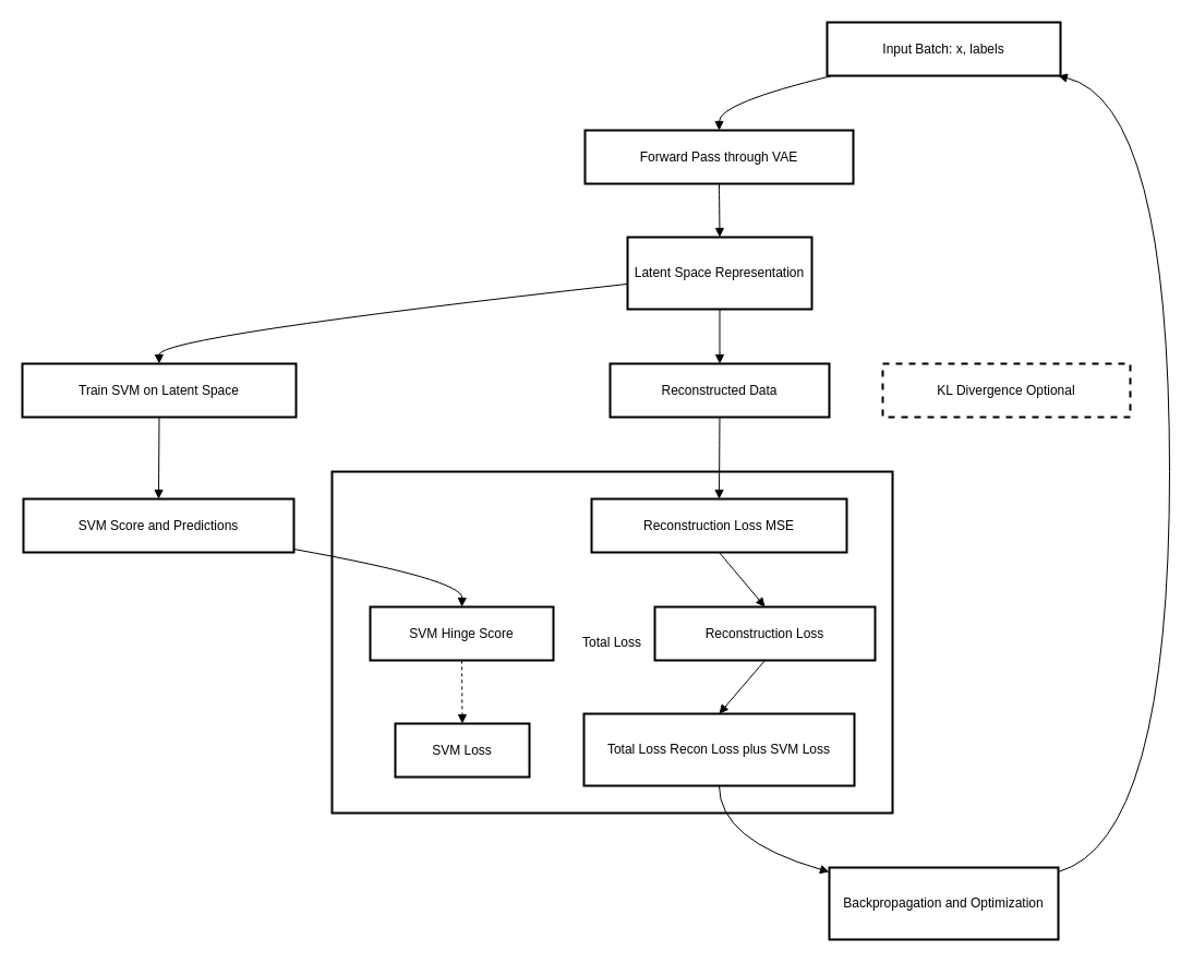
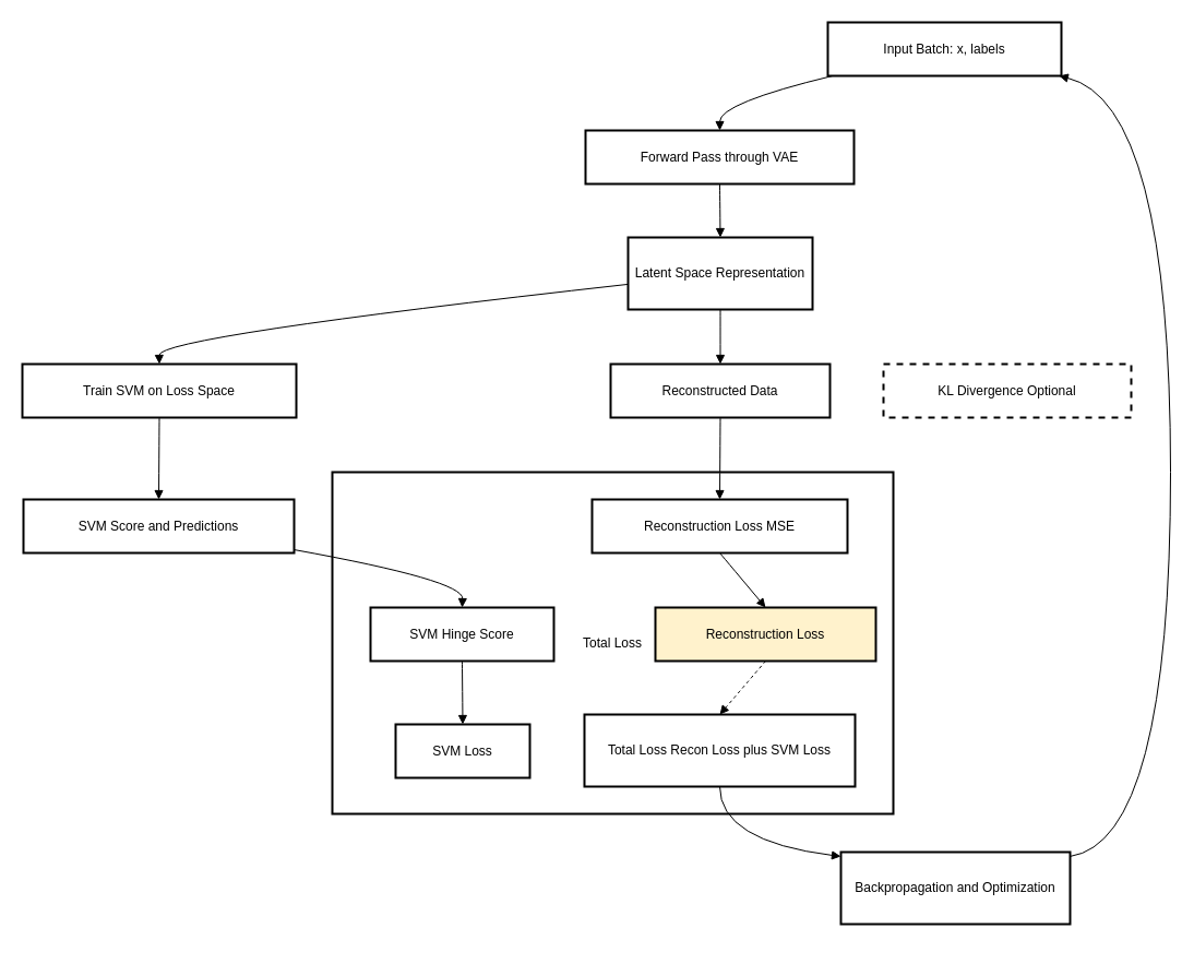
  <mxCell id="0" />
  <mxCell id="1" parent="0" />
  <mxCell id="2" value="Total Loss" style="whiteSpace=wrap;strokeWidth=2;" vertex="1" parent="1"><mxGeometry x="304" y="432" width="514" height="313" as="geometry" /></mxCell>
  <mxCell id="3" value="Input Batch: x, labels" style="whiteSpace=wrap;strokeWidth=2;" vertex="1" parent="1"><mxGeometry x="758" y="20" width="214" height="49" as="geometry" /></mxCell>
  <mxCell id="4" value="Forward Pass through VAE" style="whiteSpace=wrap;strokeWidth=2;" vertex="1" parent="1"><mxGeometry x="536" y="119" width="246" height="49" as="geometry" /></mxCell>
  <mxCell id="5" value="Latent Space Representation" style="whiteSpace=wrap;strokeWidth=2;" vertex="1" parent="1"><mxGeometry x="575" y="217" width="169" height="66" as="geometry" /></mxCell>
  <mxCell id="6" value="Reconstructed Data" style="whiteSpace=wrap;strokeWidth=2;" vertex="1" parent="1"><mxGeometry x="559" y="333" width="201" height="49" as="geometry" /></mxCell>
- <mxCell id="7" value="Train SVM on Latent Space" style="whiteSpace=wrap;strokeWidth=2;" vertex="1" parent="1"><mxGeometry x="20" y="333" width="251" height="49" as="geometry" /></mxCell>
+ <mxCell id="7" value="Train SVM on Loss Space" style="whiteSpace=wrap;strokeWidth=2;" vertex="1" parent="1"><mxGeometry x="20" y="333" width="251" height="49" as="geometry" /></mxCell>
  <mxCell id="8" value="SVM Score and Predictions" style="whiteSpace=wrap;strokeWidth=2;" vertex="1" parent="1"><mxGeometry x="21" y="457" width="248" height="49" as="geometry" /></mxCell>
  <mxCell id="9" value="SVM Hinge Score" style="whiteSpace=wrap;strokeWidth=2;" vertex="1" parent="1"><mxGeometry x="339" y="556" width="168" height="49" as="geometry" /></mxCell>
  <mxCell id="10" value="Reconstruction Loss MSE" style="whiteSpace=wrap;strokeWidth=2;" vertex="1" parent="1"><mxGeometry x="542" y="457" width="234" height="49" as="geometry" /></mxCell>
  <mxCell id="11" value="KL Divergence Optional" style="whiteSpace=wrap;strokeWidth=2;dashed=1;" vertex="1" parent="1"><mxGeometry x="809" y="333" width="227" height="49" as="geometry" /></mxCell>
- <mxCell id="12" value="Reconstruction Loss" style="whiteSpace=wrap;strokeWidth=2;" vertex="1" parent="1"><mxGeometry x="600" y="556" width="202" height="49" as="geometry" /></mxCell>
+ <mxCell id="12" value="Reconstruction Loss" style="whiteSpace=wrap;strokeWidth=2;fillColor=#fff2cc;" vertex="1" parent="1"><mxGeometry x="600" y="556" width="202" height="49" as="geometry" /></mxCell>
  <mxCell id="13" value="SVM Loss" style="whiteSpace=wrap;strokeWidth=2;" vertex="1" parent="1"><mxGeometry x="362" y="663" width="123" height="49" as="geometry" /></mxCell>
  <mxCell id="14" value="Total Loss Recon Loss plus SVM Loss" style="whiteSpace=wrap;strokeWidth=2;" vertex="1" parent="1"><mxGeometry x="535" y="654" width="248" height="66" as="geometry" /></mxCell>
- <mxCell id="15" value="Backpropagation and Optimization" style="whiteSpace=wrap;strokeWidth=2;" vertex="1" parent="1"><mxGeometry x="760" y="795" width="210" height="66" as="geometry" /></mxCell>
+ <mxCell id="15" value="Backpropagation and Optimization" style="whiteSpace=wrap;strokeWidth=2;" vertex="1" parent="1"><mxGeometry x="770" y="780" width="210" height="66" as="geometry" /></mxCell>
  <mxCell id="16" value="" style="curved=1;startArrow=none;endArrow=block;exitX=0.03;exitY=0.99;entryX=0.5;entryY=-0.01;rounded=0;" edge="1" parent="1" source="3" target="4"><mxGeometry relative="1" as="geometry"><Array as="points"><mxPoint x="659" y="94" /></Array></mxGeometry></mxCell>
  <mxCell id="17" value="" style="curved=1;startArrow=none;endArrow=block;exitX=0.5;exitY=0.98;entryX=0.5;entryY=0;rounded=0;" edge="1" parent="1" source="4" target="5"><mxGeometry relative="1" as="geometry"><Array as="points" /></mxGeometry></mxCell>
  <mxCell id="18" value="" style="curved=1;startArrow=none;endArrow=block;exitX=0.5;exitY=1.01;entryX=0.5;entryY=0.01;rounded=0;" edge="1" parent="1" source="5" target="6"><mxGeometry relative="1" as="geometry"><Array as="points" /></mxGeometry></mxCell>
  <mxCell id="19" value="" style="curved=1;startArrow=none;endArrow=block;exitX=0;exitY=0.65;entryX=0.5;entryY=0.01;rounded=0;" edge="1" parent="1" source="5" target="7"><mxGeometry relative="1" as="geometry"><Array as="points"><mxPoint x="145" y="308" /></Array></mxGeometry></mxCell>
  <mxCell id="20" value="" style="curved=1;startArrow=none;endArrow=block;exitX=0.5;exitY=1;entryX=0.5;entryY=0;rounded=0;" edge="1" parent="1" source="7" target="8"><mxGeometry relative="1" as="geometry"><Array as="points" /></mxGeometry></mxCell>
  <mxCell id="21" value="" style="curved=1;startArrow=none;endArrow=block;exitX=1;exitY=0.94;entryX=0.5;entryY=-0.01;rounded=0;" edge="1" parent="1" source="8" target="9"><mxGeometry relative="1" as="geometry"><Array as="points"><mxPoint x="424" y="531" /></Array></mxGeometry></mxCell>
  <mxCell id="22" value="" style="curved=1;startArrow=none;endArrow=block;exitX=0.5;exitY=1;entryX=0.5;entryY=0;rounded=0;" edge="1" parent="1" source="6" target="10"><mxGeometry relative="1" as="geometry"><Array as="points" /></mxGeometry></mxCell>
  <mxCell id="23" value="" style="curved=1;startArrow=none;endArrow=block;exitX=0.5;exitY=0.99;entryX=0.5;entryY=-0.01;rounded=0;" edge="1" parent="1" source="10" target="12"><mxGeometry relative="1" as="geometry"><Array as="points" /></mxGeometry></mxCell>
- <mxCell id="24" value="" style="curved=1;startArrow=none;endArrow=block;exitX=0.5;exitY=0.98;entryX=0.5;entryY=0;rounded=0;dashed=1;" edge="1" parent="1" source="9" target="13"><mxGeometry relative="1" as="geometry"><Array as="points" /></mxGeometry></mxCell>
- <mxCell id="25" value="" style="curved=1;startArrow=none;endArrow=block;exitX=0.5;exitY=0.98;entryX=0.5;entryY=0;rounded=0;" edge="1" parent="1" source="12" target="14"><mxGeometry relative="1" as="geometry"><Array as="points" /></mxGeometry></mxCell>
+ <mxCell id="24" value="" style="curved=1;startArrow=none;endArrow=block;exitX=0.5;exitY=0.98;entryX=0.5;entryY=0;rounded=0;" edge="1" parent="1" source="9" target="13"><mxGeometry relative="1" as="geometry"><Array as="points" /></mxGeometry></mxCell>
+ <mxCell id="25" value="" style="curved=1;startArrow=none;endArrow=block;exitX=0.5;exitY=0.98;entryX=0.5;entryY=0;rounded=0;dashed=1;" edge="1" parent="1" source="12" target="14"><mxGeometry relative="1" as="geometry"><Array as="points" /></mxGeometry></mxCell>
  <mxCell id="26" value="" style="curved=1;startArrow=none;endArrow=block;exitX=0.5;exitY=1.01;entryX=0;entryY=0.06;rounded=0;" edge="1" parent="1" source="14" target="15"><mxGeometry relative="1" as="geometry"><Array as="points"><mxPoint x="659" y="770" /></Array></mxGeometry></mxCell>
  <mxCell id="27" value="" style="curved=1;startArrow=none;endArrow=block;exitX=1;exitY=0.06;entryX=0.98;entryY=0.99;rounded=0;" edge="1" parent="1" source="15" target="3"><mxGeometry relative="1" as="geometry"><Array as="points"><mxPoint x="1072" y="770" /><mxPoint x="1072" y="94" /></Array></mxGeometry></mxCell>
